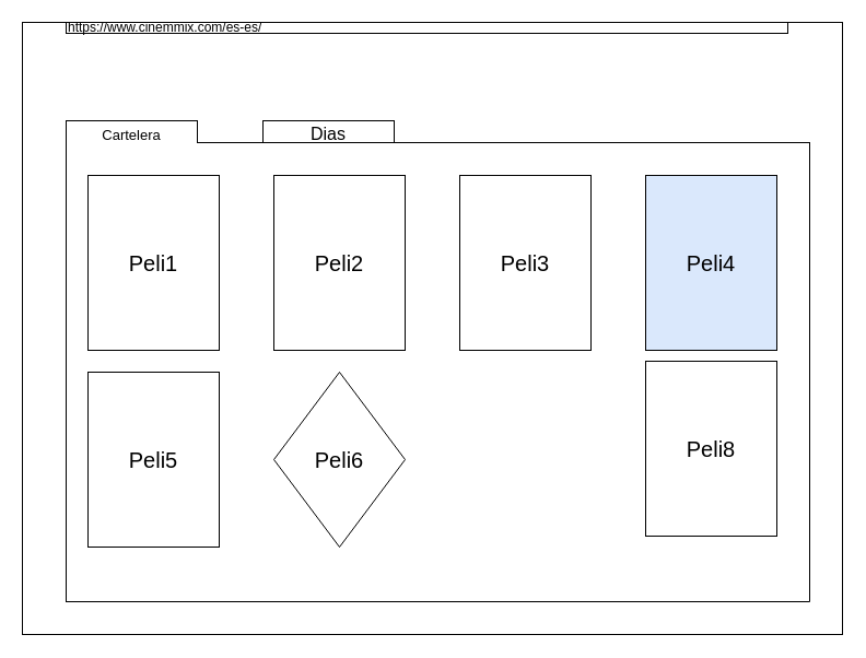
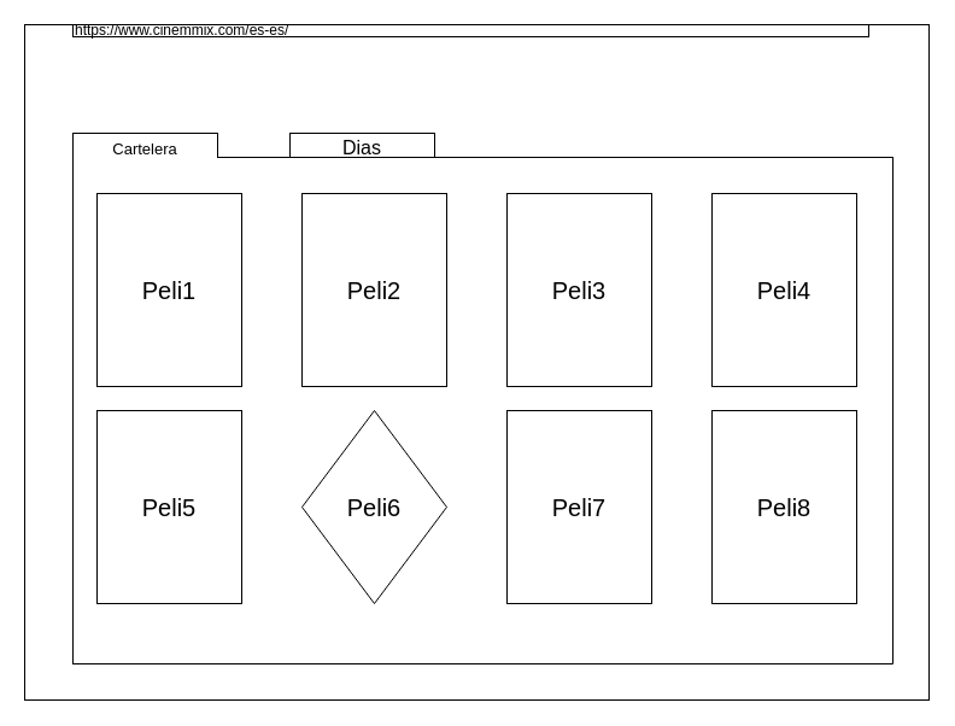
  <mxCell id="0" />
  <mxCell id="1" parent="0" />
  <mxCell id="2" value="" style="rounded=0;whiteSpace=wrap;html=1;" vertex="1" parent="1"><mxGeometry x="20" y="20" width="750" height="560" as="geometry" /></mxCell>
  <mxCell id="3" value="https://www.cinemmix.com/es-es/" style="rounded=0;whiteSpace=wrap;html=1;align=left;" vertex="1" parent="1"><mxGeometry x="60" y="20" width="660" height="10" as="geometry" /></mxCell>
  <mxCell id="4" value="&lt;font style=&quot;font-size: 16px&quot;&gt;Dias&lt;/font&gt;" style="rounded=0;whiteSpace=wrap;html=1;fontSize=20;align=center;" vertex="1" parent="1"><mxGeometry x="240" y="110" width="120" height="20" as="geometry" /></mxCell>
  <mxCell id="5" value="" style="shape=partialRectangle;whiteSpace=wrap;html=1;bottom=0;right=0;fillColor=none;fontSize=20;align=center;" vertex="1" parent="1"><mxGeometry x="60" y="110" width="120" height="20" as="geometry" /></mxCell>
  <mxCell id="6" value="&lt;font style=&quot;font-size: 13px&quot;&gt;Cartelera&lt;/font&gt;" style="shape=partialRectangle;whiteSpace=wrap;html=1;top=0;bottom=0;fillColor=none;fontSize=20;align=center;" vertex="1" parent="1"><mxGeometry x="60" y="110" width="120" height="20" as="geometry" /></mxCell>
  <mxCell id="7" value="" style="shape=partialRectangle;whiteSpace=wrap;html=1;right=0;top=0;bottom=0;fillColor=none;routingCenterX=-0.5;fontSize=20;align=center;" vertex="1" parent="1"><mxGeometry x="60" y="130" width="120" height="420" as="geometry" /></mxCell>
  <mxCell id="8" value="" style="shape=partialRectangle;whiteSpace=wrap;html=1;top=0;left=0;fillColor=none;fontSize=20;align=center;" vertex="1" parent="1"><mxGeometry x="60" y="130" width="680" height="420" as="geometry" /></mxCell>
  <mxCell id="9" value="" style="shape=partialRectangle;whiteSpace=wrap;html=1;right=0;top=0;bottom=0;fillColor=none;routingCenterX=-0.5;fontSize=13;align=center;direction=south;" vertex="1" parent="1"><mxGeometry x="180" y="130" width="560" height="120" as="geometry" /></mxCell>
  <mxCell id="10" value="Peli1" style="rounded=0;whiteSpace=wrap;html=1;fontSize=20;align=center;" vertex="1" parent="1"><mxGeometry x="80" y="160" width="120" height="160" as="geometry" /></mxCell>
  <mxCell id="11" value="Peli2" style="rounded=0;whiteSpace=wrap;html=1;fontSize=20;align=center;" vertex="1" parent="1"><mxGeometry x="250" y="160" width="120" height="160" as="geometry" /></mxCell>
  <mxCell id="12" value="Peli3" style="rounded=0;whiteSpace=wrap;html=1;fontSize=20;align=center;" vertex="1" parent="1"><mxGeometry x="420" y="160" width="120" height="160" as="geometry" /></mxCell>
- <mxCell id="13" value="Peli4" style="rounded=0;whiteSpace=wrap;html=1;fontSize=20;align=center;fillColor=#dae8fc;" vertex="1" parent="1"><mxGeometry x="590" y="160" width="120" height="160" as="geometry" /></mxCell>
+ <mxCell id="13" value="Peli4" style="rounded=0;whiteSpace=wrap;html=1;fontSize=20;align=center;" vertex="1" parent="1"><mxGeometry x="590" y="160" width="120" height="160" as="geometry" /></mxCell>
  <mxCell id="14" value="Peli5" style="rounded=0;whiteSpace=wrap;html=1;fontSize=20;align=center;" vertex="1" parent="1"><mxGeometry x="80" y="340" width="120" height="160" as="geometry" /></mxCell>
  <mxCell id="15" value="Peli6" style="rhombus;whiteSpace=wrap;html=1;fontSize=20;align=center;" vertex="1" parent="1"><mxGeometry x="250" y="340" width="120" height="160" as="geometry" /></mxCell>
- <mxCell id="17" value="Peli8" style="rounded=0;whiteSpace=wrap;html=1;fontSize=20;align=center;" vertex="1" parent="1"><mxGeometry x="590" y="330" width="120" height="160" as="geometry" /></mxCell>
+ <mxCell id="16" value="Peli7" style="rounded=0;whiteSpace=wrap;html=1;fontSize=20;align=center;" vertex="1" parent="1"><mxGeometry x="420" y="340" width="120" height="160" as="geometry" /></mxCell>
+ <mxCell id="17" value="Peli8" style="rounded=0;whiteSpace=wrap;html=1;fontSize=20;align=center;" vertex="1" parent="1"><mxGeometry x="590" y="340" width="120" height="160" as="geometry" /></mxCell>
